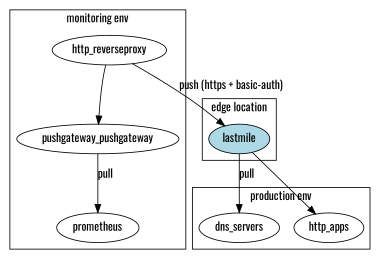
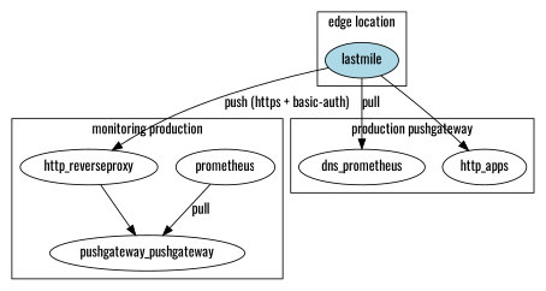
  digraph {
    fontname=Oswald
    node [fontname=Oswald]
    edge [fontname=Oswald]
    prometheus
    n2 [label=pushgateway_pushgateway]
    http_reverseproxy
-   dns_servers
+   dns_servers [label=dns_prometheus]
    http_apps
    lastmile [fillcolor=lightblue style=filled]
    subgraph cluster_1 {
-     label="monitoring env"
+     label="monitoring production"
      prometheus
      n2
      http_reverseproxy
    }
    subgraph cluster_2 {
-     label="production env"
+     label="production pushgateway"
      dns_servers
      http_apps
    }
    subgraph cluster_3 {
      label="edge location"
      lastmile
    }
-   n2 -> prometheus [label=pull]
+   prometheus -> n2 [label=pull]
    http_reverseproxy -> n2
-   http_reverseproxy -> lastmile [label="push (https + basic-auth)"]
+   lastmile -> http_reverseproxy [label="push (https + basic-auth)"]
    lastmile -> dns_servers [label=pull]
    lastmile -> http_apps
  }
